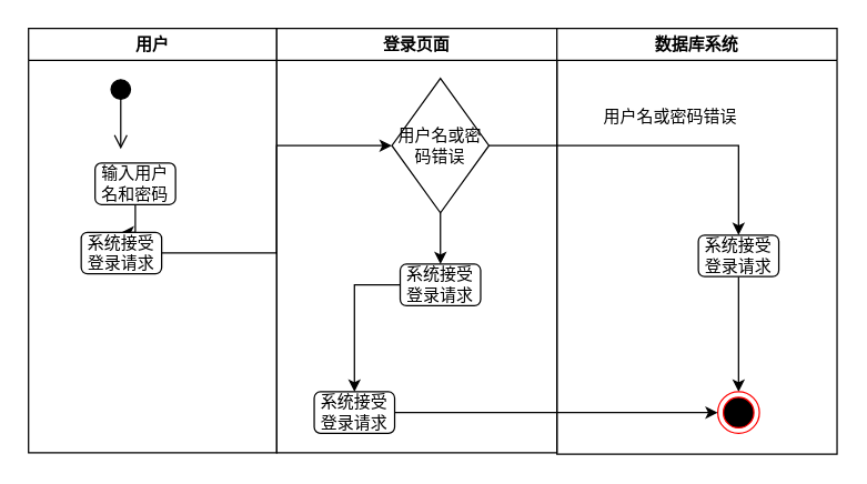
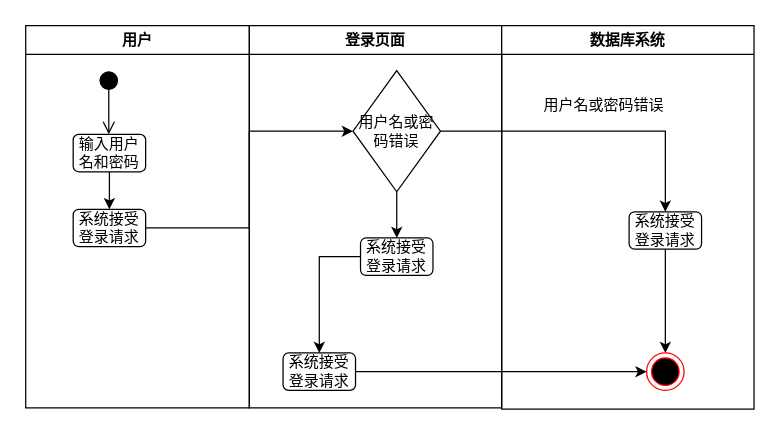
  <mxCell id="0" />
  <mxCell id="1" parent="0" />
  <mxCell id="2" value="用户" style="swimlane;whiteSpace=wrap;html=1;" vertex="1" parent="1"><mxGeometry x="20" y="20" width="179" height="306" as="geometry"><mxRectangle x="98" y="80" width="59" height="26" as="alternateBounds" /></mxGeometry></mxCell>
  <mxCell id="3" value="" style="edgeStyle=orthogonalEdgeStyle;rounded=0;orthogonalLoop=1;jettySize=auto;html=1;" edge="1" parent="2" source="4" target="5"><mxGeometry relative="1" as="geometry" /></mxCell>
- <mxCell id="4" value="输入用户名和密码" style="rounded=1;whiteSpace=wrap;html=1;" vertex="1" parent="2"><mxGeometry x="48" y="97" width="58" height="30" as="geometry" /></mxCell>
+ <mxCell id="4" value="输入用户名和密码" style="rounded=1;whiteSpace=wrap;html=1;" vertex="1" parent="2"><mxGeometry x="38" y="87" width="58" height="30" as="geometry" /></mxCell>
  <mxCell id="5" value="系统接受登录请求" style="rounded=1;whiteSpace=wrap;html=1;" vertex="1" parent="2"><mxGeometry x="38" y="147" width="58" height="30" as="geometry" /></mxCell>
  <mxCell id="6" value="" style="html=1;verticalAlign=bottom;startArrow=circle;startFill=1;endArrow=open;startSize=6;endSize=8;curved=0;rounded=0;" edge="1" parent="2"><mxGeometry x="1" y="-371" width="80" relative="1" as="geometry"><mxPoint x="66.5" y="36" as="sourcePoint" /><mxPoint x="66.5" y="87" as="targetPoint" /><mxPoint x="317" y="367" as="offset" /></mxGeometry></mxCell>
  <mxCell id="7" value="登录页面" style="swimlane;whiteSpace=wrap;html=1;" vertex="1" parent="1"><mxGeometry x="199" y="20" width="202" height="306" as="geometry" /></mxCell>
  <mxCell id="8" value="系统接受登录请求" style="rounded=1;whiteSpace=wrap;html=1;" vertex="1" parent="7"><mxGeometry x="27" y="262" width="58" height="30" as="geometry" /></mxCell>
  <mxCell id="9" style="edgeStyle=orthogonalEdgeStyle;rounded=0;orthogonalLoop=1;jettySize=auto;html=1;" edge="1" parent="7" source="10" target="8"><mxGeometry relative="1" as="geometry" /></mxCell>
  <mxCell id="10" value="系统接受登录请求" style="rounded=1;whiteSpace=wrap;html=1;" vertex="1" parent="7"><mxGeometry x="89" y="170" width="58" height="30" as="geometry" /></mxCell>
  <mxCell id="11" style="edgeStyle=orthogonalEdgeStyle;rounded=0;orthogonalLoop=1;jettySize=auto;html=1;" edge="1" parent="7" source="12" target="10"><mxGeometry relative="1" as="geometry" /></mxCell>
  <mxCell id="12" value="用户名或密码错误" style="rhombus;whiteSpace=wrap;html=1;" vertex="1" parent="7"><mxGeometry x="83" y="36" width="70" height="97" as="geometry" /></mxCell>
  <mxCell id="13" value="数据库系统" style="swimlane;whiteSpace=wrap;html=1;" vertex="1" parent="1"><mxGeometry x="401" y="20" width="202" height="307" as="geometry" /></mxCell>
  <mxCell id="14" value="" style="edgeStyle=orthogonalEdgeStyle;rounded=0;orthogonalLoop=1;jettySize=auto;html=1;" edge="1" parent="13" source="15" target="17"><mxGeometry relative="1" as="geometry" /></mxCell>
  <mxCell id="15" value="系统接受登录请求" style="rounded=1;whiteSpace=wrap;html=1;" vertex="1" parent="13"><mxGeometry x="102" y="149" width="58" height="30" as="geometry" /></mxCell>
  <mxCell id="16" value="用户名或密码错误" style="text;strokeColor=none;fillColor=none;align=left;verticalAlign=middle;spacingLeft=4;spacingRight=4;overflow=hidden;points=[[0,0.5],[1,0.5]];portConstraint=eastwest;rotatable=0;whiteSpace=wrap;html=1;" vertex="1" parent="13"><mxGeometry x="28" y="49" width="134" height="30" as="geometry" /></mxCell>
  <mxCell id="17" value="" style="ellipse;html=1;shape=endState;fillColor=#000000;strokeColor=#ff0000;" vertex="1" parent="13"><mxGeometry x="116" y="262" width="30" height="30" as="geometry" /></mxCell>
  <mxCell id="18" style="edgeStyle=orthogonalEdgeStyle;rounded=0;orthogonalLoop=1;jettySize=auto;html=1;entryX=0;entryY=0.5;entryDx=0;entryDy=0;" edge="1" parent="1" source="5" target="12"><mxGeometry relative="1" as="geometry" /></mxCell>
  <mxCell id="19" style="edgeStyle=orthogonalEdgeStyle;rounded=0;orthogonalLoop=1;jettySize=auto;html=1;entryX=0.5;entryY=0;entryDx=0;entryDy=0;" edge="1" parent="1" source="12" target="15"><mxGeometry relative="1" as="geometry" /></mxCell>
  <mxCell id="20" style="edgeStyle=orthogonalEdgeStyle;rounded=0;orthogonalLoop=1;jettySize=auto;html=1;entryX=0;entryY=0.5;entryDx=0;entryDy=0;" edge="1" parent="1" source="8" target="17"><mxGeometry relative="1" as="geometry" /></mxCell>
